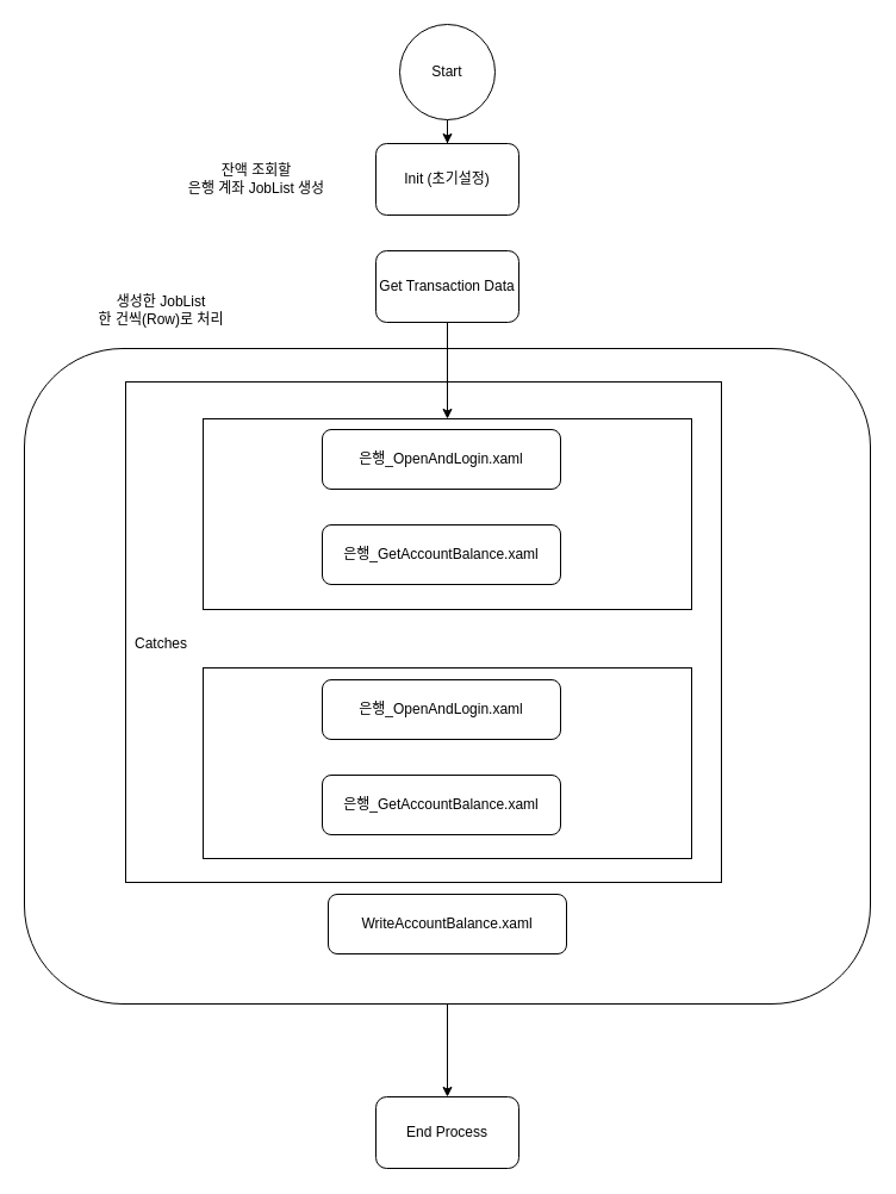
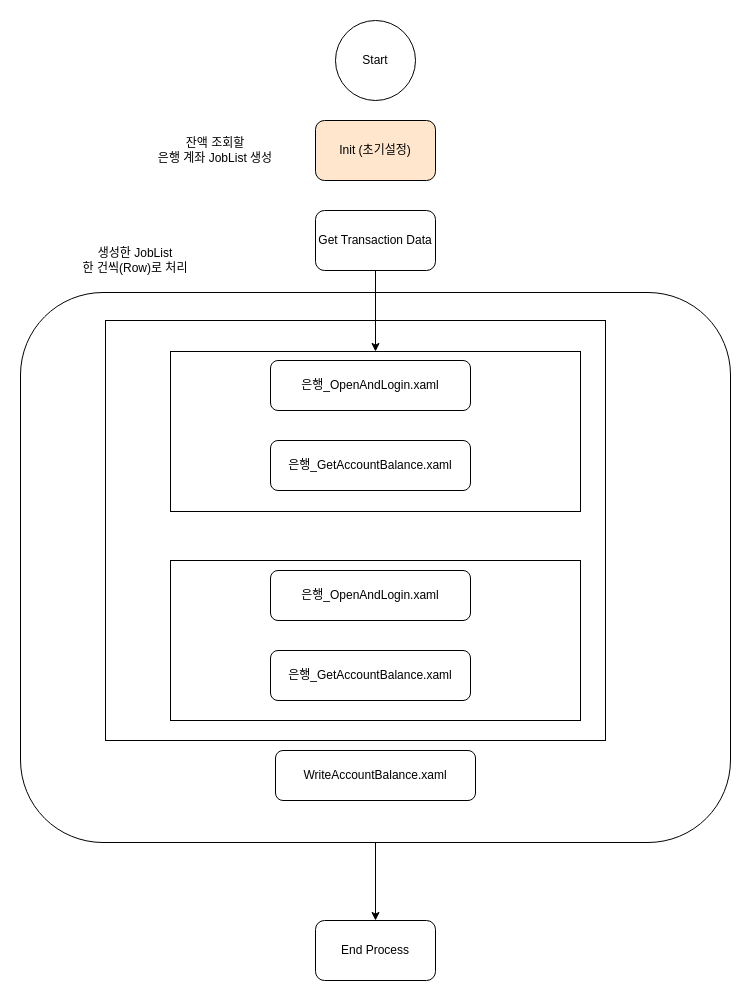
  <mxCell id="0" />
  <mxCell id="1" parent="0" />
  <mxCell id="2" value="" style="rounded=1;whiteSpace=wrap;html=1;" vertex="1" parent="1"><mxGeometry x="20" y="292" width="710" height="550" as="geometry" /></mxCell>
  <mxCell id="3" value="" style="rounded=0;whiteSpace=wrap;html=1;" vertex="1" parent="1"><mxGeometry x="105" y="320" width="500" height="420" as="geometry" /></mxCell>
  <mxCell id="4" value="" style="edgeStyle=orthogonalEdgeStyle;rounded=0;orthogonalLoop=1;jettySize=auto;html=1;" edge="1" parent="1" source="2" target="11"><mxGeometry relative="1" as="geometry" /></mxCell>
  <mxCell id="5" value="" style="rounded=0;whiteSpace=wrap;html=1;" vertex="1" parent="1"><mxGeometry x="170" y="351" width="410" height="160" as="geometry" /></mxCell>
- <mxCell id="6" value="" style="edgeStyle=orthogonalEdgeStyle;rounded=0;orthogonalLoop=1;jettySize=auto;html=1;" edge="1" parent="1" source="7" target="8"><mxGeometry relative="1" as="geometry" /></mxCell>
  <mxCell id="7" value="Start" style="ellipse;whiteSpace=wrap;html=1;aspect=fixed;" vertex="1" parent="1"><mxGeometry x="335" y="20" width="80" height="80" as="geometry" /></mxCell>
- <mxCell id="8" value="Init (초기설정)" style="rounded=1;whiteSpace=wrap;html=1;" vertex="1" parent="1"><mxGeometry x="315" y="120" width="120" height="60" as="geometry" /></mxCell>
+ <mxCell id="8" value="Init (초기설정)" style="rounded=1;whiteSpace=wrap;html=1;fillColor=#ffe6cc;" vertex="1" parent="1"><mxGeometry x="315" y="120" width="120" height="60" as="geometry" /></mxCell>
  <mxCell id="9" value="" style="edgeStyle=orthogonalEdgeStyle;rounded=0;orthogonalLoop=1;jettySize=auto;html=1;" edge="1" parent="1" source="10" target="5"><mxGeometry relative="1" as="geometry" /></mxCell>
  <mxCell id="10" value="Get Transaction Data" style="rounded=1;whiteSpace=wrap;html=1;" vertex="1" parent="1"><mxGeometry x="315" y="210" width="120" height="60" as="geometry" /></mxCell>
  <mxCell id="11" value="End Process" style="rounded=1;whiteSpace=wrap;html=1;" vertex="1" parent="1"><mxGeometry x="315" y="920" width="120" height="60" as="geometry" /></mxCell>
  <mxCell id="12" value="은행_OpenAndLogin.xaml" style="rounded=1;whiteSpace=wrap;html=1;" vertex="1" parent="1"><mxGeometry x="270" y="360" width="200" height="50" as="geometry" /></mxCell>
  <mxCell id="13" value="WriteAccountBalance.xaml" style="rounded=1;whiteSpace=wrap;html=1;" vertex="1" parent="1"><mxGeometry x="275" y="750" width="200" height="50" as="geometry" /></mxCell>
  <mxCell id="14" value="" style="rounded=0;whiteSpace=wrap;html=1;" vertex="1" parent="1"><mxGeometry x="170" y="560" width="410" height="160" as="geometry" /></mxCell>
  <mxCell id="15" value="은행_OpenAndLogin.xaml" style="rounded=1;whiteSpace=wrap;html=1;" vertex="1" parent="1"><mxGeometry x="270" y="570" width="200" height="50" as="geometry" /></mxCell>
  <mxCell id="16" value="은행_GetAccountBalance.xaml" style="rounded=1;whiteSpace=wrap;html=1;" vertex="1" parent="1"><mxGeometry x="270" y="650" width="200" height="50" as="geometry" /></mxCell>
  <mxCell id="17" value="은행_GetAccountBalance.xaml" style="rounded=1;whiteSpace=wrap;html=1;" vertex="1" parent="1"><mxGeometry x="270" y="440" width="200" height="50" as="geometry" /></mxCell>
- <mxCell id="18" value="Catches" style="text;html=1;strokeColor=none;fillColor=none;align=center;verticalAlign=middle;whiteSpace=wrap;rounded=0;" vertex="1" parent="1"><mxGeometry x="115" y="530" width="40" height="20" as="geometry" /></mxCell>
  <mxCell id="19" value="잔액 조회할 &lt;br&gt;은행 계좌 JobList 생성" style="text;html=1;strokeColor=none;fillColor=none;align=center;verticalAlign=middle;whiteSpace=wrap;rounded=0;" vertex="1" parent="1"><mxGeometry x="125" y="100" width="180" height="100" as="geometry" /></mxCell>
  <mxCell id="20" value="생성한 JobList&lt;br&gt;한 건씩(Row)로 처리" style="text;html=1;strokeColor=none;fillColor=none;align=center;verticalAlign=middle;whiteSpace=wrap;rounded=0;" vertex="1" parent="1"><mxGeometry x="45" y="210" width="180" height="100" as="geometry" /></mxCell>
